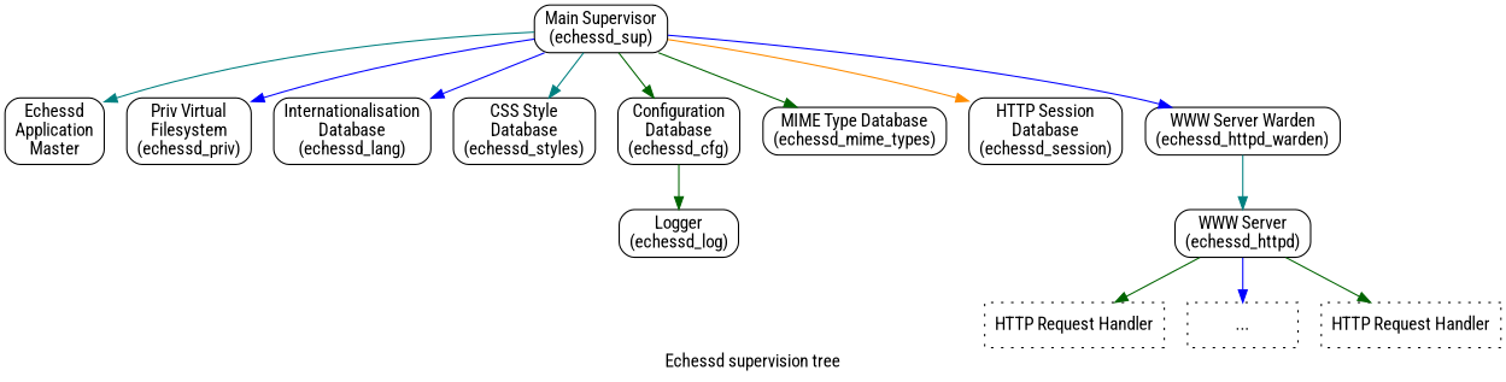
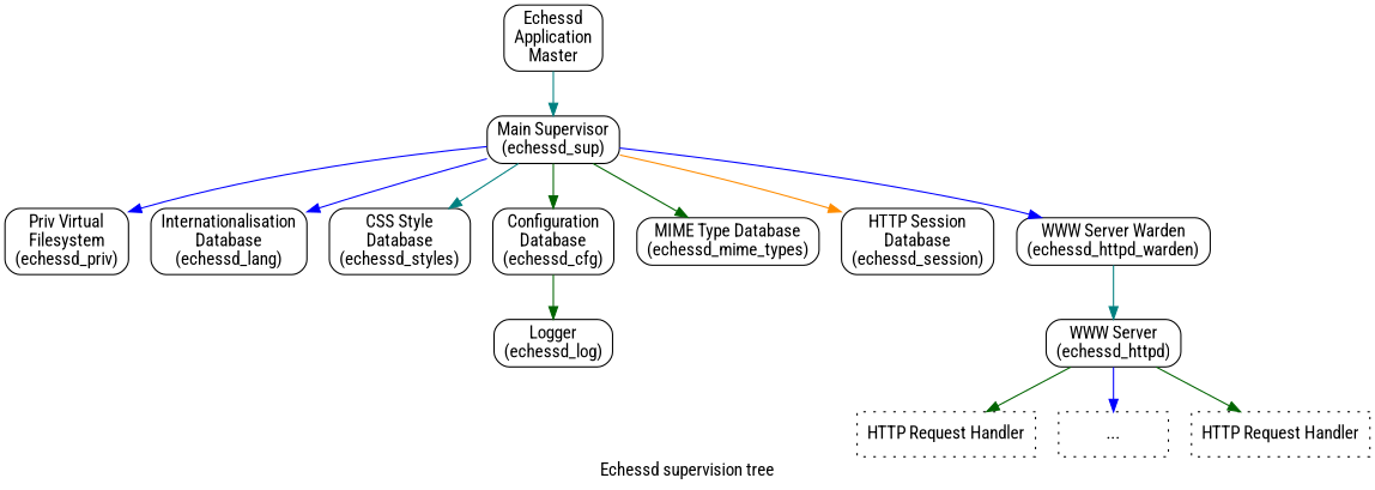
  digraph {
    fontname="Roboto Condensed"
    label="Echessd supervision tree"
    rankdir=TB
    node [fontname="Roboto Condensed" shape=box style=rounded]
    edge [color=darkgreen fontname="Roboto Condensed"]
    n1 [label="Echessd\nApplication\nMaster"]
    n2 [label="Main Supervisor\n(echessd_sup)"]
    n3 [label="Priv Virtual\nFilesystem\n(echessd_priv)"]
    n4 [label="Internationalisation\nDatabase\n(echessd_lang)"]
    n5 [label="CSS Style\nDatabase\n(echessd_styles)"]
    n6 [label="Configuration\nDatabase\n(echessd_cfg)"]
    n7 [label="MIME Type Database\n(echessd_mime_types)"]
    n8 [label="HTTP Session\nDatabase\n(echessd_session)"]
    n9 [label="WWW Server Warden\n(echessd_httpd_warden)"]
    n10 [label="Logger\n(echessd_log)"]
    n11 [label="WWW Server\n(echessd_httpd)"]
    n12 [label="HTTP Request Handler" style=dotted]
    n13 [label="          ...          " style=dotted]
    n14 [label="HTTP Request Handler" style=dotted]
-   n2 -> n1 [color=teal]
+   n1 -> n2 [color=teal]
    n2 -> n3 [color=blue]
    n2 -> n4 [color=blue]
    n2 -> n5 [color=teal]
    n2 -> n6
    n2 -> n7
    n2 -> n8 [color=darkorange]
    n2 -> n9 [color=blue]
    n6 -> n10
    n9 -> n11 [color=teal]
    n11 -> n12
    n11 -> n13 [color=blue]
    n11 -> n14
  }
